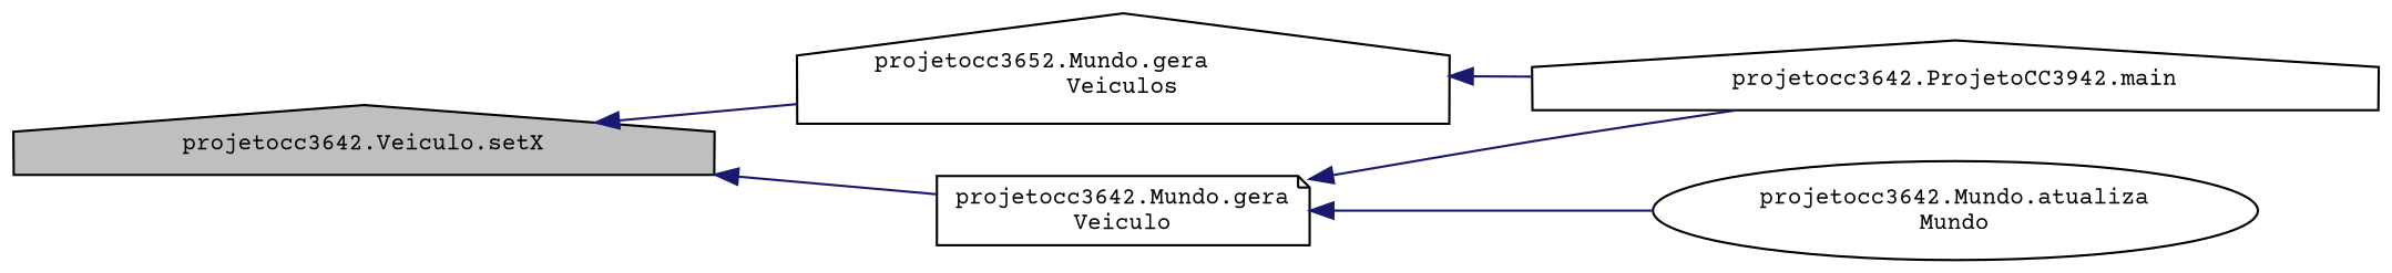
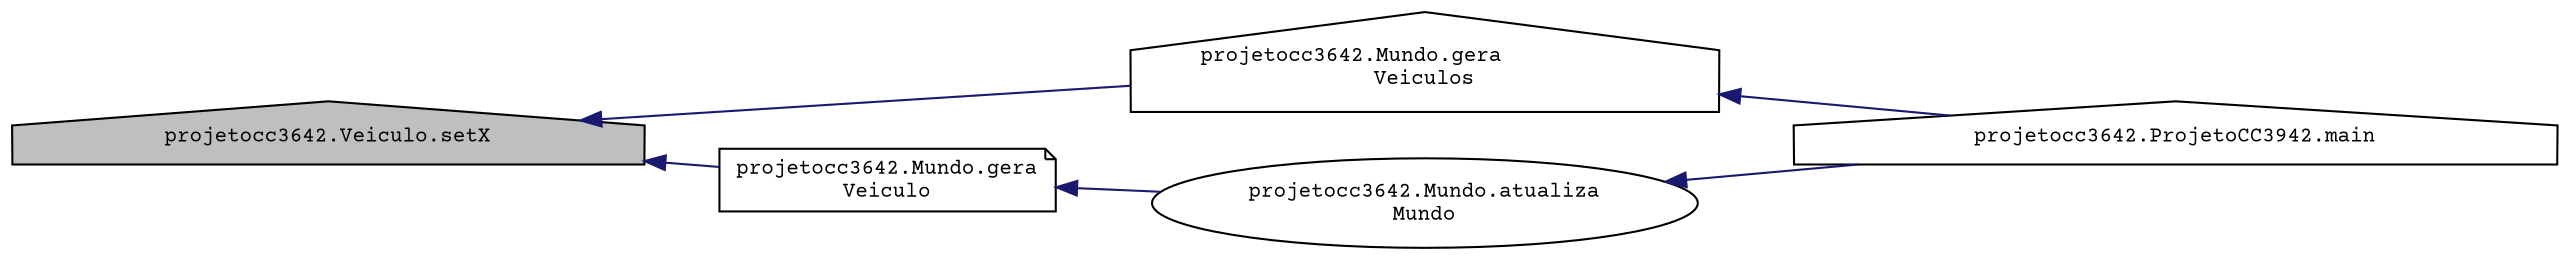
  digraph {
    fontname="Courier Prime"
    rankdir=LR
    node [color=black fillcolor=white fontname="Courier Prime" fontsize=10 shape=house style=filled]
    edge [color=midnightblue dir=back fontname="Courier Prime" fontsize=10 labelfontname=Helvetica labelfontsize=10 style=solid]
    n1 [fillcolor=grey75 fontcolor=black height=0.2 label="projetocc3642.Veiculo.setX" width=0.4]
-   n2 [height=0.2 label="projetocc3652.Mundo.gera\lVeiculos" width=0.4]
+   n2 [height=0.2 label="projetocc3642.Mundo.gera\lVeiculos" width=0.4]
    n3 [height=0.2 label="projetocc3642.Mundo.gera\lVeiculo" shape=note width=0.4]
    n4 [height=0.2 label="projetocc3642.ProjetoCC3942.main" width=0.4]
    n5 [height=0.2 label="projetocc3642.Mundo.atualiza\lMundo" shape=ellipse width=0.4]
    n1 -> n2
    n1 -> n3
    n2 -> n4
    n3 -> n5
-   n3 -> n4
+   n5 -> n4
  }
